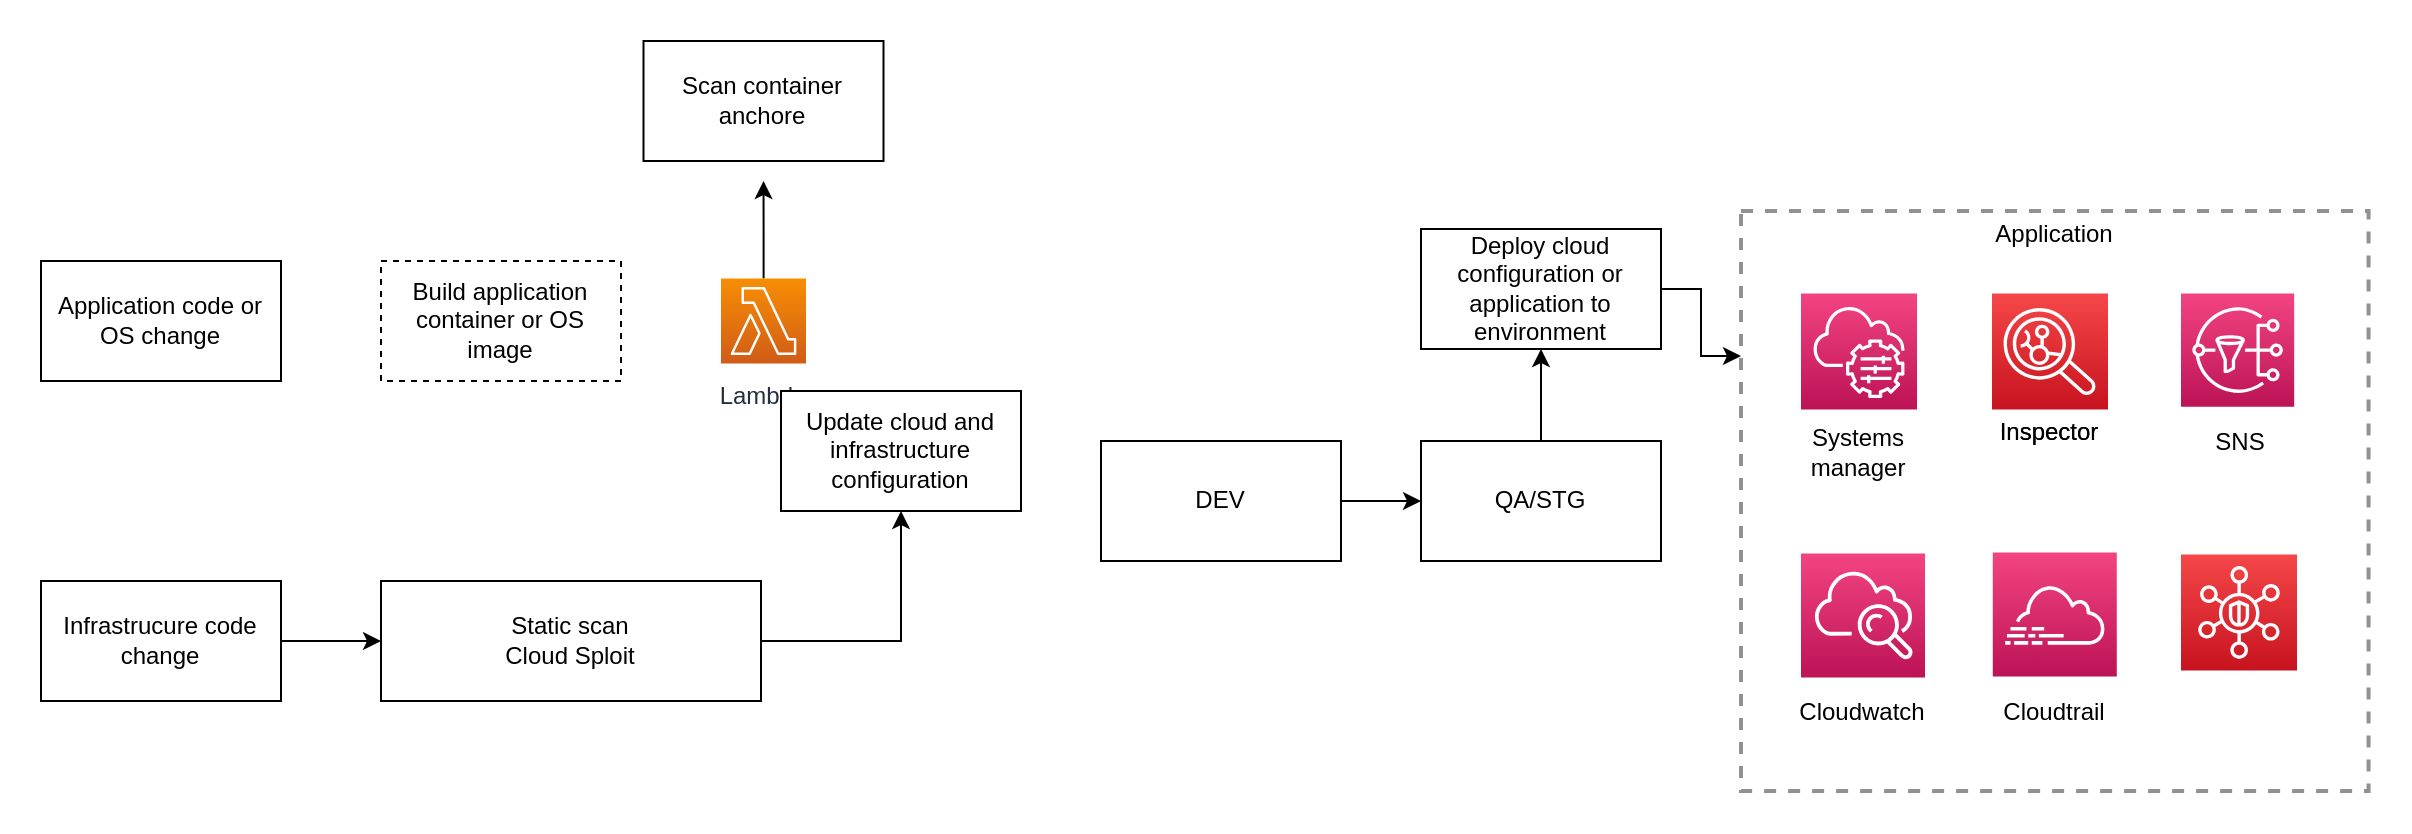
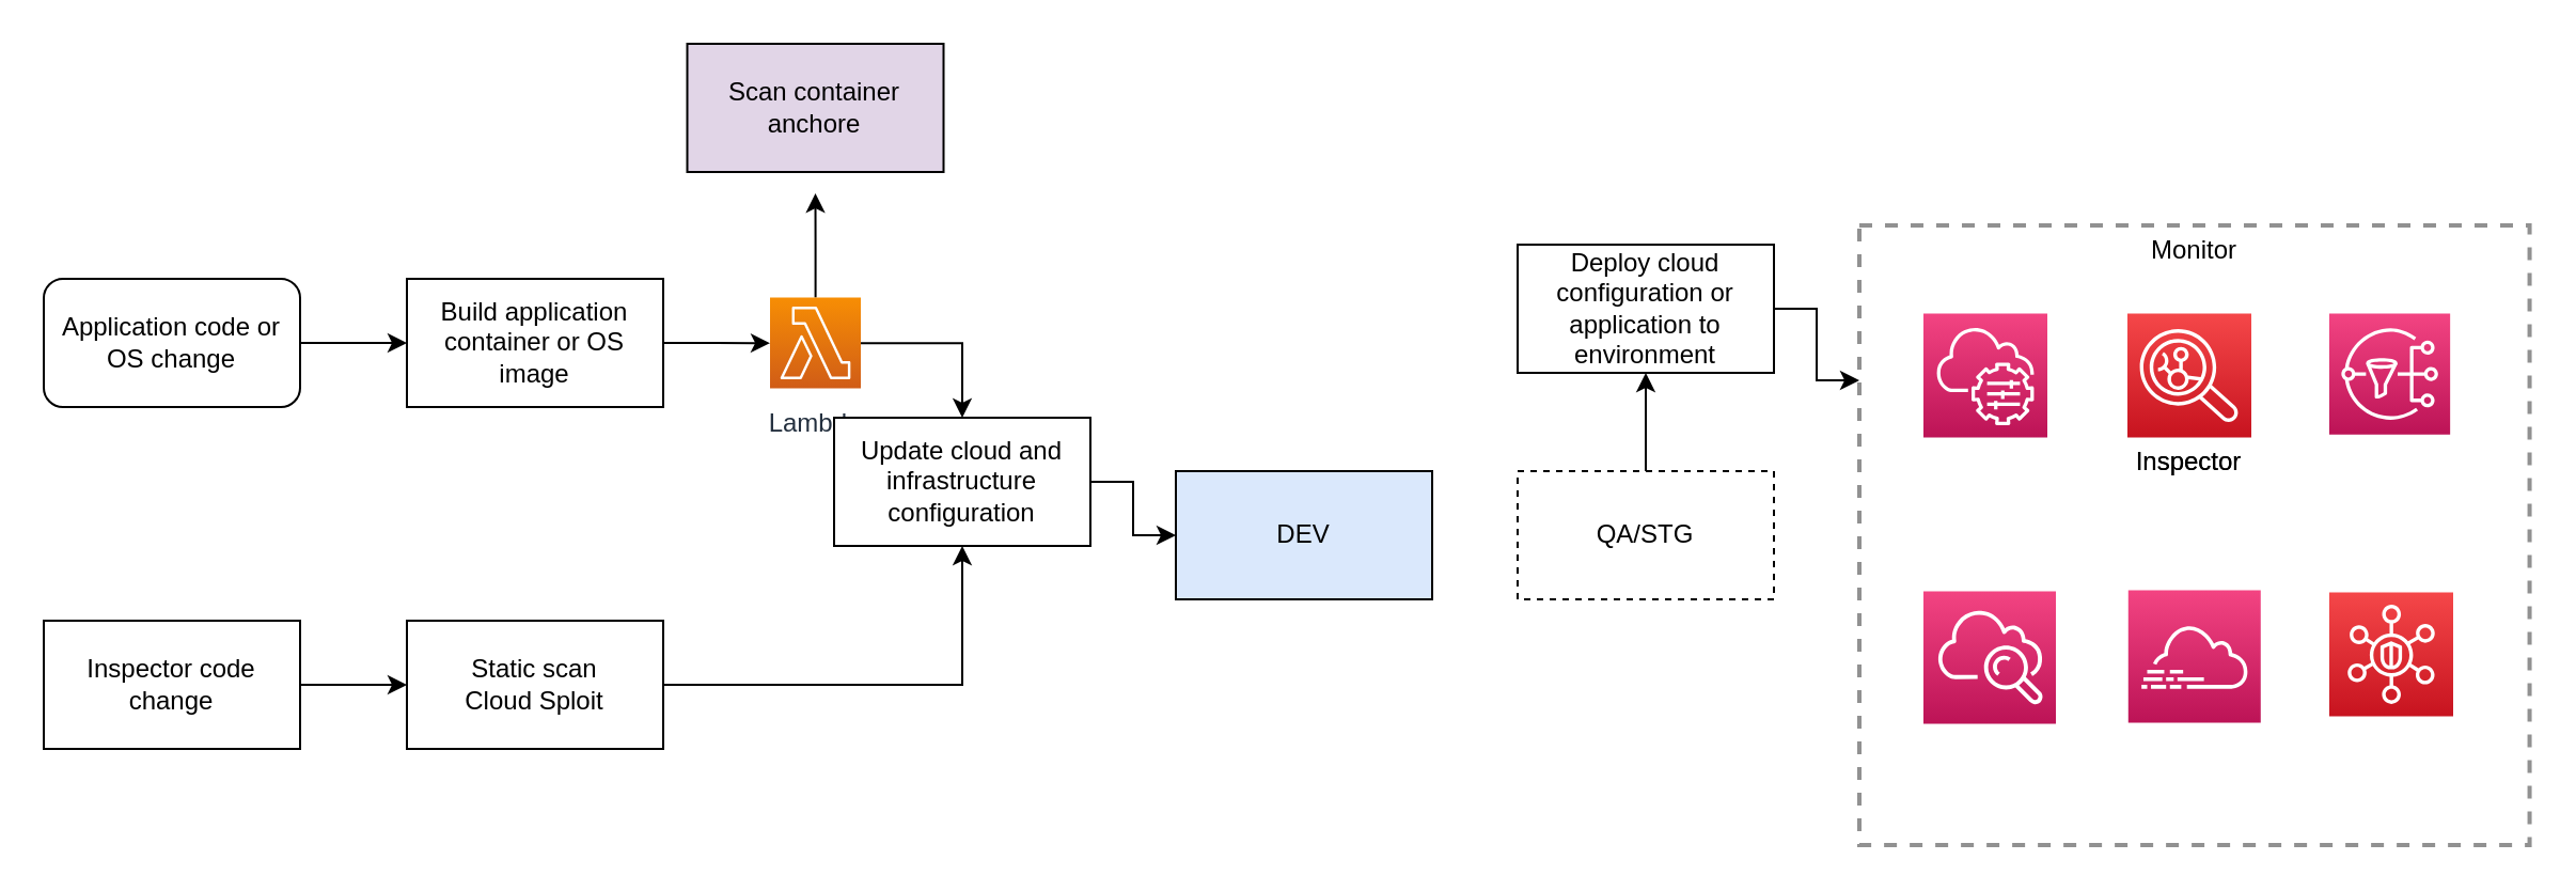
  <mxCell id="0" />
  <mxCell id="1" parent="0" />
+ <mxCell id="2" style="edgeStyle=orthogonalEdgeStyle;rounded=0;orthogonalLoop=1;jettySize=auto;html=1;entryX=0.5;entryY=0;entryDx=0;entryDy=0;" edge="1" parent="1" source="4" target="12"><mxGeometry relative="1" as="geometry"><Array as="points"><mxPoint x="450" y="160" /></Array></mxGeometry></mxCell>
  <mxCell id="3" style="edgeStyle=orthogonalEdgeStyle;rounded=0;orthogonalLoop=1;jettySize=auto;html=1;" edge="1" parent="1" source="4"><mxGeometry relative="1" as="geometry"><mxPoint x="381.25" y="90" as="targetPoint" /></mxGeometry></mxCell>
  <mxCell id="4" value="Lambda" style="outlineConnect=0;fontColor=#232F3E;gradientColor=#F78E04;gradientDirection=north;fillColor=#D05C17;strokeColor=#ffffff;dashed=0;verticalLabelPosition=bottom;verticalAlign=top;align=center;html=1;fontSize=12;fontStyle=0;aspect=fixed;shape=mxgraph.aws4.resourceIcon;resIcon=mxgraph.aws4.lambda;labelBackgroundColor=#ffffff;spacingTop=3;" parent="1" vertex="1"><mxGeometry x="360" y="138.75" width="42.5" height="42.5" as="geometry" /></mxCell>
- <mxCell id="6" value="Application code or OS change" style="rounded=0;whiteSpace=wrap;html=1;" vertex="1" parent="1"><mxGeometry y="130" width="120" height="60" as="geometry" x="20" /></mxCell>
+ <mxCell id="5" style="edgeStyle=orthogonalEdgeStyle;rounded=0;orthogonalLoop=1;jettySize=auto;html=1;" edge="1" parent="1" source="6" target="10"><mxGeometry relative="1" as="geometry" /></mxCell>
+ <mxCell id="6" value="Application code or OS change" style="whiteSpace=wrap;html=1;rounded=1;" vertex="1" parent="1"><mxGeometry y="130" width="120" height="60" as="geometry" x="20" /></mxCell>
  <mxCell id="7" style="edgeStyle=orthogonalEdgeStyle;rounded=0;orthogonalLoop=1;jettySize=auto;html=1;entryX=0;entryY=0.5;entryDx=0;entryDy=0;" edge="1" parent="1" source="8" target="39"><mxGeometry relative="1" as="geometry" /></mxCell>
- <mxCell id="8" value="Infrastrucure code change" style="rounded=0;whiteSpace=wrap;html=1;" vertex="1" parent="1"><mxGeometry y="290" width="120" height="60" as="geometry" x="20" /></mxCell>
- <mxCell id="10" value="Build application container or OS image" style="rounded=0;whiteSpace=wrap;html=1;dashed=1;" vertex="1" parent="1"><mxGeometry x="190" y="130" width="120" height="60" as="geometry" /></mxCell>
+ <mxCell id="8" value="Inspector code change" style="rounded=0;whiteSpace=wrap;html=1;" vertex="1" parent="1"><mxGeometry y="290" width="120" height="60" as="geometry" x="20" /></mxCell>
+ <mxCell id="9" style="edgeStyle=orthogonalEdgeStyle;rounded=0;orthogonalLoop=1;jettySize=auto;html=1;" edge="1" parent="1" source="10" target="4"><mxGeometry relative="1" as="geometry" /></mxCell>
+ <mxCell id="10" value="Build application container or OS image" style="rounded=0;whiteSpace=wrap;html=1;" vertex="1" parent="1"><mxGeometry x="190" y="130" width="120" height="60" as="geometry" /></mxCell>
+ <mxCell id="11" style="edgeStyle=orthogonalEdgeStyle;rounded=0;orthogonalLoop=1;jettySize=auto;html=1;entryX=0;entryY=0.5;entryDx=0;entryDy=0;" edge="1" parent="1" source="12" target="16"><mxGeometry relative="1" as="geometry" /></mxCell>
  <mxCell id="12" value="Update cloud and infrastructure configuration" style="rounded=0;whiteSpace=wrap;html=1;" vertex="1" parent="1"><mxGeometry x="390" y="195" width="120" height="60" as="geometry" /></mxCell>
  <mxCell id="13" style="edgeStyle=orthogonalEdgeStyle;rounded=0;orthogonalLoop=1;jettySize=auto;html=1;entryX=0;entryY=0.25;entryDx=0;entryDy=0;" edge="1" parent="1" source="14" target="19"><mxGeometry relative="1" as="geometry" /></mxCell>
  <mxCell id="14" value="Deploy cloud configuration or application to environment" style="rounded=0;whiteSpace=wrap;html=1;" vertex="1" parent="1"><mxGeometry x="710" y="114" width="120" height="60" as="geometry" /></mxCell>
- <mxCell id="15" style="edgeStyle=orthogonalEdgeStyle;rounded=0;orthogonalLoop=1;jettySize=auto;html=1;entryX=0;entryY=0.5;entryDx=0;entryDy=0;" edge="1" parent="1" source="16" target="18"><mxGeometry relative="1" as="geometry" /></mxCell>
- <mxCell id="16" value="DEV" style="rounded=0;whiteSpace=wrap;html=1;" vertex="1" parent="1"><mxGeometry x="550" y="220" width="120" height="60" as="geometry" /></mxCell>
+ <mxCell id="16" value="DEV" style="rounded=0;whiteSpace=wrap;html=1;fillColor=#dae8fc;" vertex="1" parent="1"><mxGeometry x="550" y="220" width="120" height="60" as="geometry" /></mxCell>
  <mxCell id="17" style="edgeStyle=orthogonalEdgeStyle;rounded=0;orthogonalLoop=1;jettySize=auto;html=1;exitX=0.5;exitY=0;exitDx=0;exitDy=0;entryX=0.5;entryY=1;entryDx=0;entryDy=0;" edge="1" parent="1" source="18" target="14"><mxGeometry relative="1" as="geometry" /></mxCell>
- <mxCell id="18" value="QA/STG" style="rounded=0;whiteSpace=wrap;html=1;" vertex="1" parent="1"><mxGeometry x="710" y="220" width="120" height="60" as="geometry" /></mxCell>
- <mxCell id="19" value="Application" style="fontStyle=0;verticalAlign=top;align=center;spacingTop=-2;fillColor=none;rounded=0;whiteSpace=wrap;html=1;strokeColor=#919191;strokeWidth=2;dashed=1;container=1;collapsible=0;expand=0;recursiveResize=0;" vertex="1" parent="1"><mxGeometry x="870" y="105" width="313.78" height="290" as="geometry" /></mxCell>
+ <mxCell id="18" value="QA/STG" style="rounded=0;whiteSpace=wrap;html=1;dashed=1;" vertex="1" parent="1"><mxGeometry x="710" y="220" width="120" height="60" as="geometry" /></mxCell>
+ <mxCell id="19" value="Monitor" style="fontStyle=0;verticalAlign=top;align=center;spacingTop=-2;fillColor=none;rounded=0;whiteSpace=wrap;html=1;strokeColor=#919191;strokeWidth=2;dashed=1;container=1;collapsible=0;expand=0;recursiveResize=0;" vertex="1" parent="1"><mxGeometry x="870" y="105" width="313.78" height="290" as="geometry" /></mxCell>
  <mxCell id="20" value="" style="group" vertex="1" connectable="0" parent="19"><mxGeometry x="220" y="41.25" width="60" height="86" as="geometry" /></mxCell>
  <mxCell id="21" value="" style="outlineConnect=0;fontColor=#232F3E;gradientColor=#F34482;gradientDirection=north;fillColor=#BC1356;strokeColor=#ffffff;dashed=0;verticalLabelPosition=bottom;verticalAlign=top;align=center;html=1;fontSize=12;fontStyle=0;aspect=fixed;shape=mxgraph.aws4.resourceIcon;resIcon=mxgraph.aws4.sns;" vertex="1" parent="20"><mxGeometry width="56.579" height="56.579" as="geometry" /></mxCell>
- <mxCell id="22" value="SNS" style="text;html=1;strokeColor=none;fillColor=none;align=center;verticalAlign=middle;whiteSpace=wrap;rounded=0;" vertex="1" parent="20"><mxGeometry x="6" y="63.368" width="48" height="22.632" as="geometry" /></mxCell>
  <mxCell id="23" value="" style="group" vertex="1" connectable="0" parent="19"><mxGeometry x="30" y="41.25" width="58" height="90" as="geometry" /></mxCell>
  <mxCell id="24" value="" style="outlineConnect=0;fontColor=#232F3E;gradientColor=#F34482;gradientDirection=north;fillColor=#BC1356;strokeColor=#ffffff;dashed=0;verticalLabelPosition=bottom;verticalAlign=top;align=center;html=1;fontSize=12;fontStyle=0;aspect=fixed;shape=mxgraph.aws4.resourceIcon;resIcon=mxgraph.aws4.systems_manager;" vertex="1" parent="23"><mxGeometry width="58" height="58" as="geometry" /></mxCell>
- <mxCell id="25" value="Systems manager" style="text;html=1;strokeColor=none;fillColor=none;align=center;verticalAlign=middle;whiteSpace=wrap;rounded=0;" vertex="1" parent="23"><mxGeometry x="9" y="70" width="40" height="20" as="geometry" /></mxCell>
  <mxCell id="26" value="" style="group" vertex="1" connectable="0" parent="19"><mxGeometry x="119" y="41.25" width="71" height="80" as="geometry" /></mxCell>
  <mxCell id="27" value="Inspector" style="text;html=1;strokeColor=none;fillColor=none;align=center;verticalAlign=middle;whiteSpace=wrap;rounded=0;" vertex="1" parent="26"><mxGeometry y="60" width="71" height="20" as="geometry" /></mxCell>
  <mxCell id="28" value="" style="outlineConnect=0;fontColor=#232F3E;gradientColor=#F54749;gradientDirection=north;fillColor=#C7131F;strokeColor=#ffffff;dashed=0;verticalLabelPosition=bottom;verticalAlign=top;align=center;html=1;fontSize=12;fontStyle=0;aspect=fixed;shape=mxgraph.aws4.resourceIcon;resIcon=mxgraph.aws4.inspector;" vertex="1" parent="26"><mxGeometry x="6.5" width="58" height="58" as="geometry" /></mxCell>
  <mxCell id="29" value="Inspector" style="text;html=1;strokeColor=none;fillColor=none;align=center;verticalAlign=middle;whiteSpace=wrap;rounded=0;" vertex="1" parent="26"><mxGeometry y="60" width="71" height="20" as="geometry" /></mxCell>
  <mxCell id="30" value="" style="group" vertex="1" connectable="0" parent="19"><mxGeometry x="125.89" y="170.75" width="62" height="90" as="geometry" /></mxCell>
  <mxCell id="31" value="" style="outlineConnect=0;fontColor=#232F3E;gradientColor=#F34482;gradientDirection=north;fillColor=#BC1356;strokeColor=#ffffff;dashed=0;verticalLabelPosition=bottom;verticalAlign=top;align=center;html=1;fontSize=12;fontStyle=0;aspect=fixed;shape=mxgraph.aws4.resourceIcon;resIcon=mxgraph.aws4.cloudtrail;" vertex="1" parent="30"><mxGeometry width="62" height="62" as="geometry" /></mxCell>
- <mxCell id="32" value="Cloudtrail" style="text;html=1;strokeColor=none;fillColor=none;align=center;verticalAlign=middle;whiteSpace=wrap;rounded=0;" vertex="1" parent="30"><mxGeometry x="11" y="70" width="40" height="20" as="geometry" /></mxCell>
  <mxCell id="33" value="" style="group" vertex="1" connectable="0" parent="19"><mxGeometry x="220" y="171.75" width="58" height="89" as="geometry" /></mxCell>
  <mxCell id="34" value="" style="outlineConnect=0;fontColor=#232F3E;gradientColor=#F54749;gradientDirection=north;fillColor=#C7131F;strokeColor=#ffffff;dashed=0;verticalLabelPosition=bottom;verticalAlign=top;align=center;html=1;fontSize=12;fontStyle=0;aspect=fixed;shape=mxgraph.aws4.resourceIcon;resIcon=mxgraph.aws4.security_hub;" vertex="1" parent="33"><mxGeometry width="58" height="58" as="geometry" /></mxCell>
  <mxCell id="35" value="" style="group" vertex="1" connectable="0" parent="19"><mxGeometry x="30" y="171.25" width="62" height="90" as="geometry" /></mxCell>
- <mxCell id="36" value="Cloudwatch" style="text;html=1;strokeColor=none;fillColor=none;align=center;verticalAlign=middle;whiteSpace=wrap;rounded=0;" vertex="1" parent="35"><mxGeometry x="11" y="70" width="40" height="20" as="geometry" /></mxCell>
  <mxCell id="37" value="" style="outlineConnect=0;fontColor=#232F3E;gradientColor=#F34482;gradientDirection=north;fillColor=#BC1356;strokeColor=#ffffff;dashed=0;verticalLabelPosition=bottom;verticalAlign=top;align=center;html=1;fontSize=12;fontStyle=0;aspect=fixed;shape=mxgraph.aws4.resourceIcon;resIcon=mxgraph.aws4.cloudwatch;" vertex="1" parent="35"><mxGeometry width="62" height="62" as="geometry" /></mxCell>
  <mxCell id="38" style="edgeStyle=orthogonalEdgeStyle;rounded=0;orthogonalLoop=1;jettySize=auto;html=1;entryX=0.5;entryY=1;entryDx=0;entryDy=0;" edge="1" parent="1" source="39" target="12"><mxGeometry relative="1" as="geometry" /></mxCell>
- <mxCell id="39" value="Static scan&lt;br&gt;Cloud Sploit" style="rounded=0;whiteSpace=wrap;html=1;" vertex="1" parent="1"><mxGeometry x="190" y="290" width="190" height="60" as="geometry" /></mxCell>
- <mxCell id="40" value="Scan container&lt;br&gt;anchore" style="rounded=0;whiteSpace=wrap;html=1;" vertex="1" parent="1"><mxGeometry x="321.25" y="20" width="120" height="60" as="geometry" /></mxCell>
+ <mxCell id="39" value="Static scan&lt;br&gt;Cloud Sploit" style="rounded=0;whiteSpace=wrap;html=1;" vertex="1" parent="1"><mxGeometry x="190" y="290" width="120" height="60" as="geometry" /></mxCell>
+ <mxCell id="40" value="Scan container&lt;br&gt;anchore" style="rounded=0;whiteSpace=wrap;html=1;fillColor=#e1d5e7;" vertex="1" parent="1"><mxGeometry x="321.25" y="20" width="120" height="60" as="geometry" /></mxCell>
